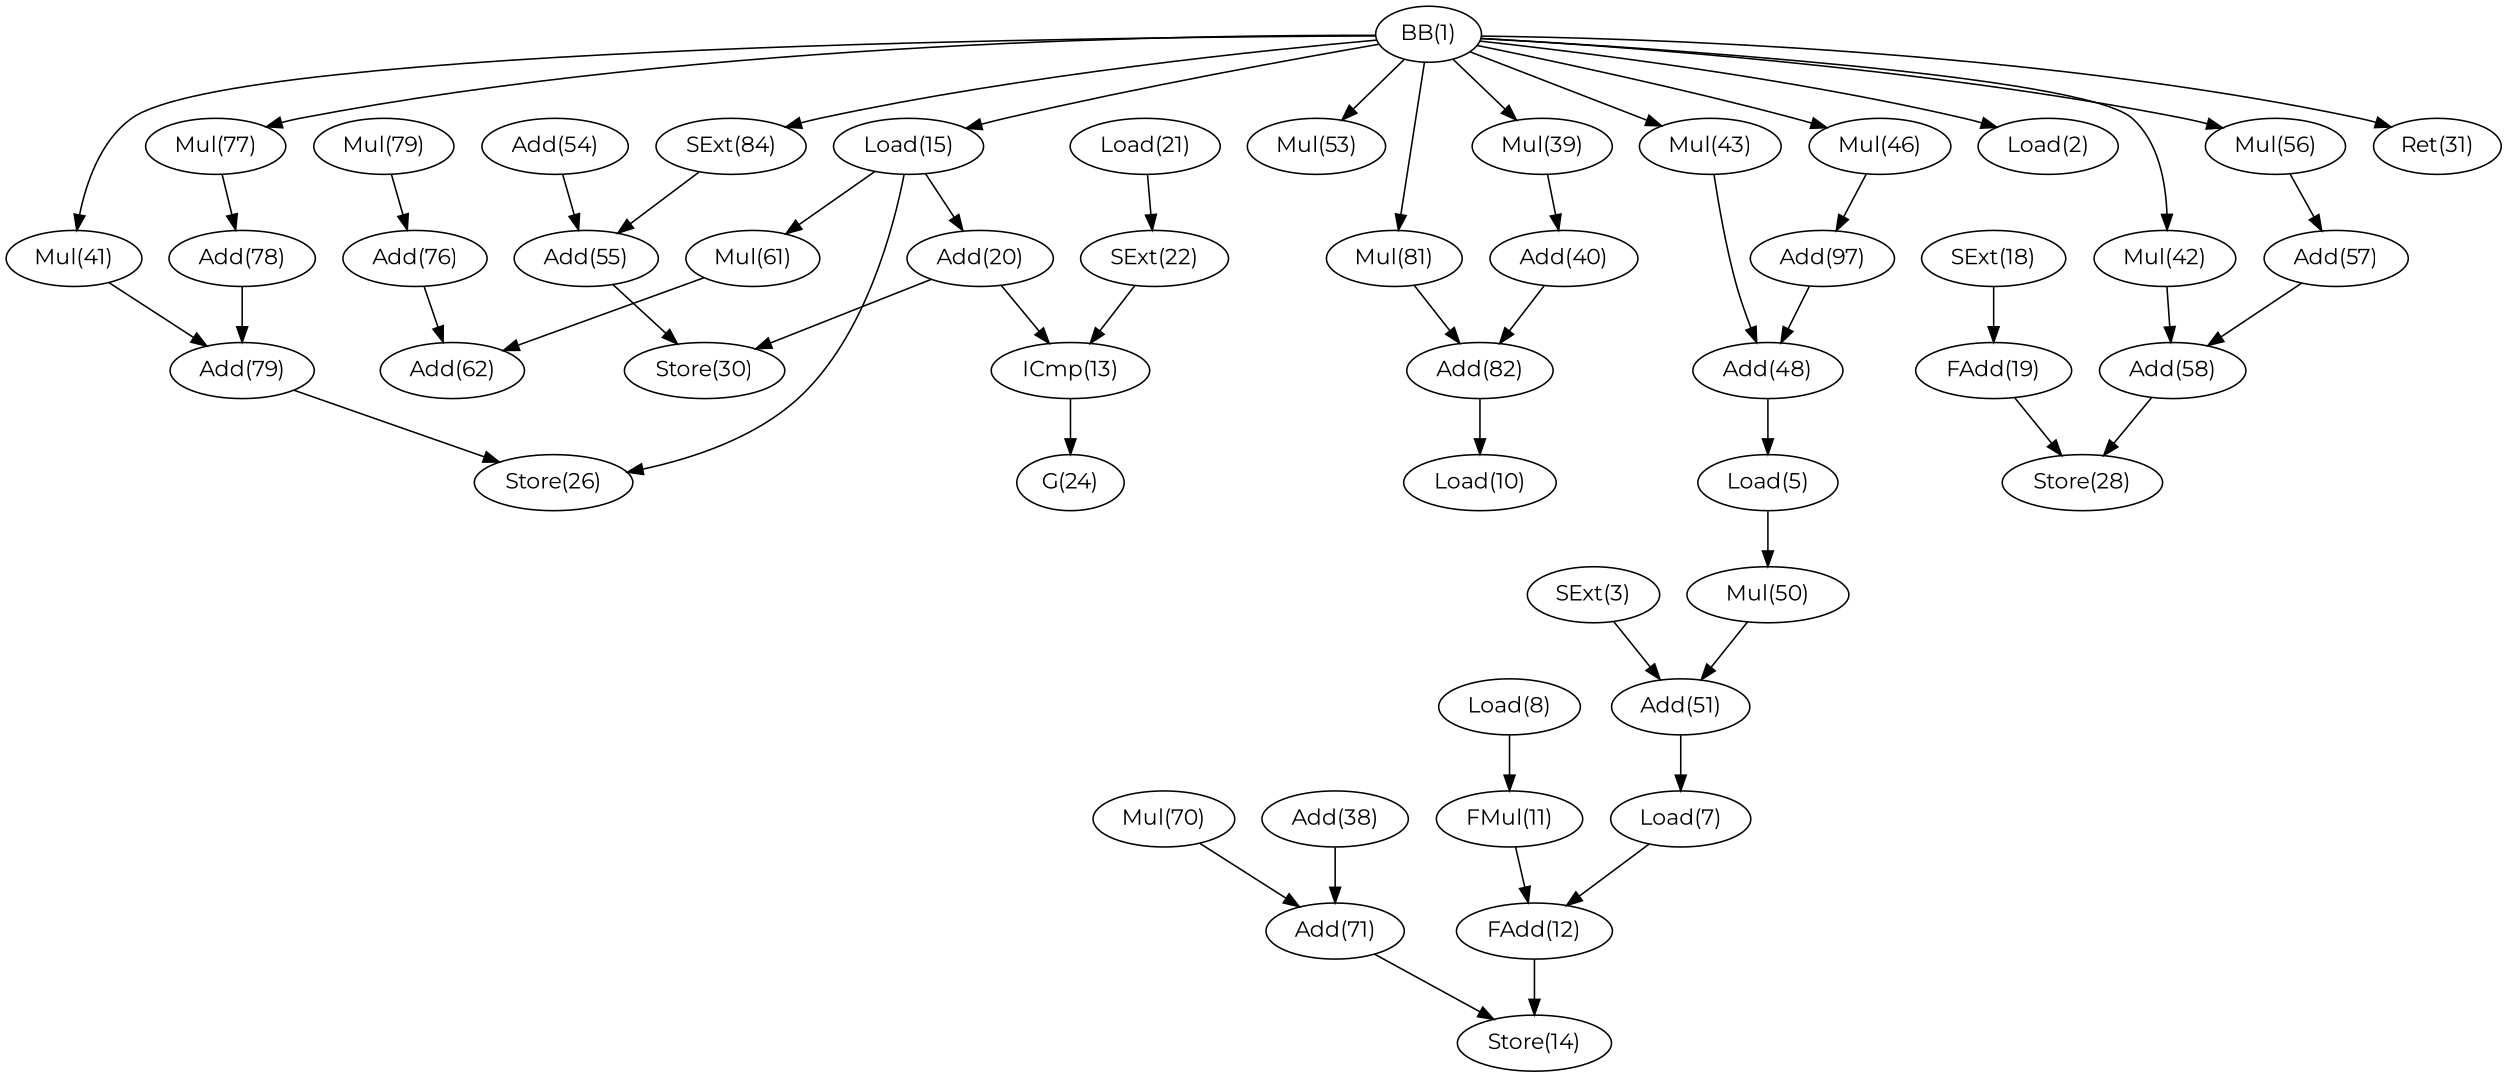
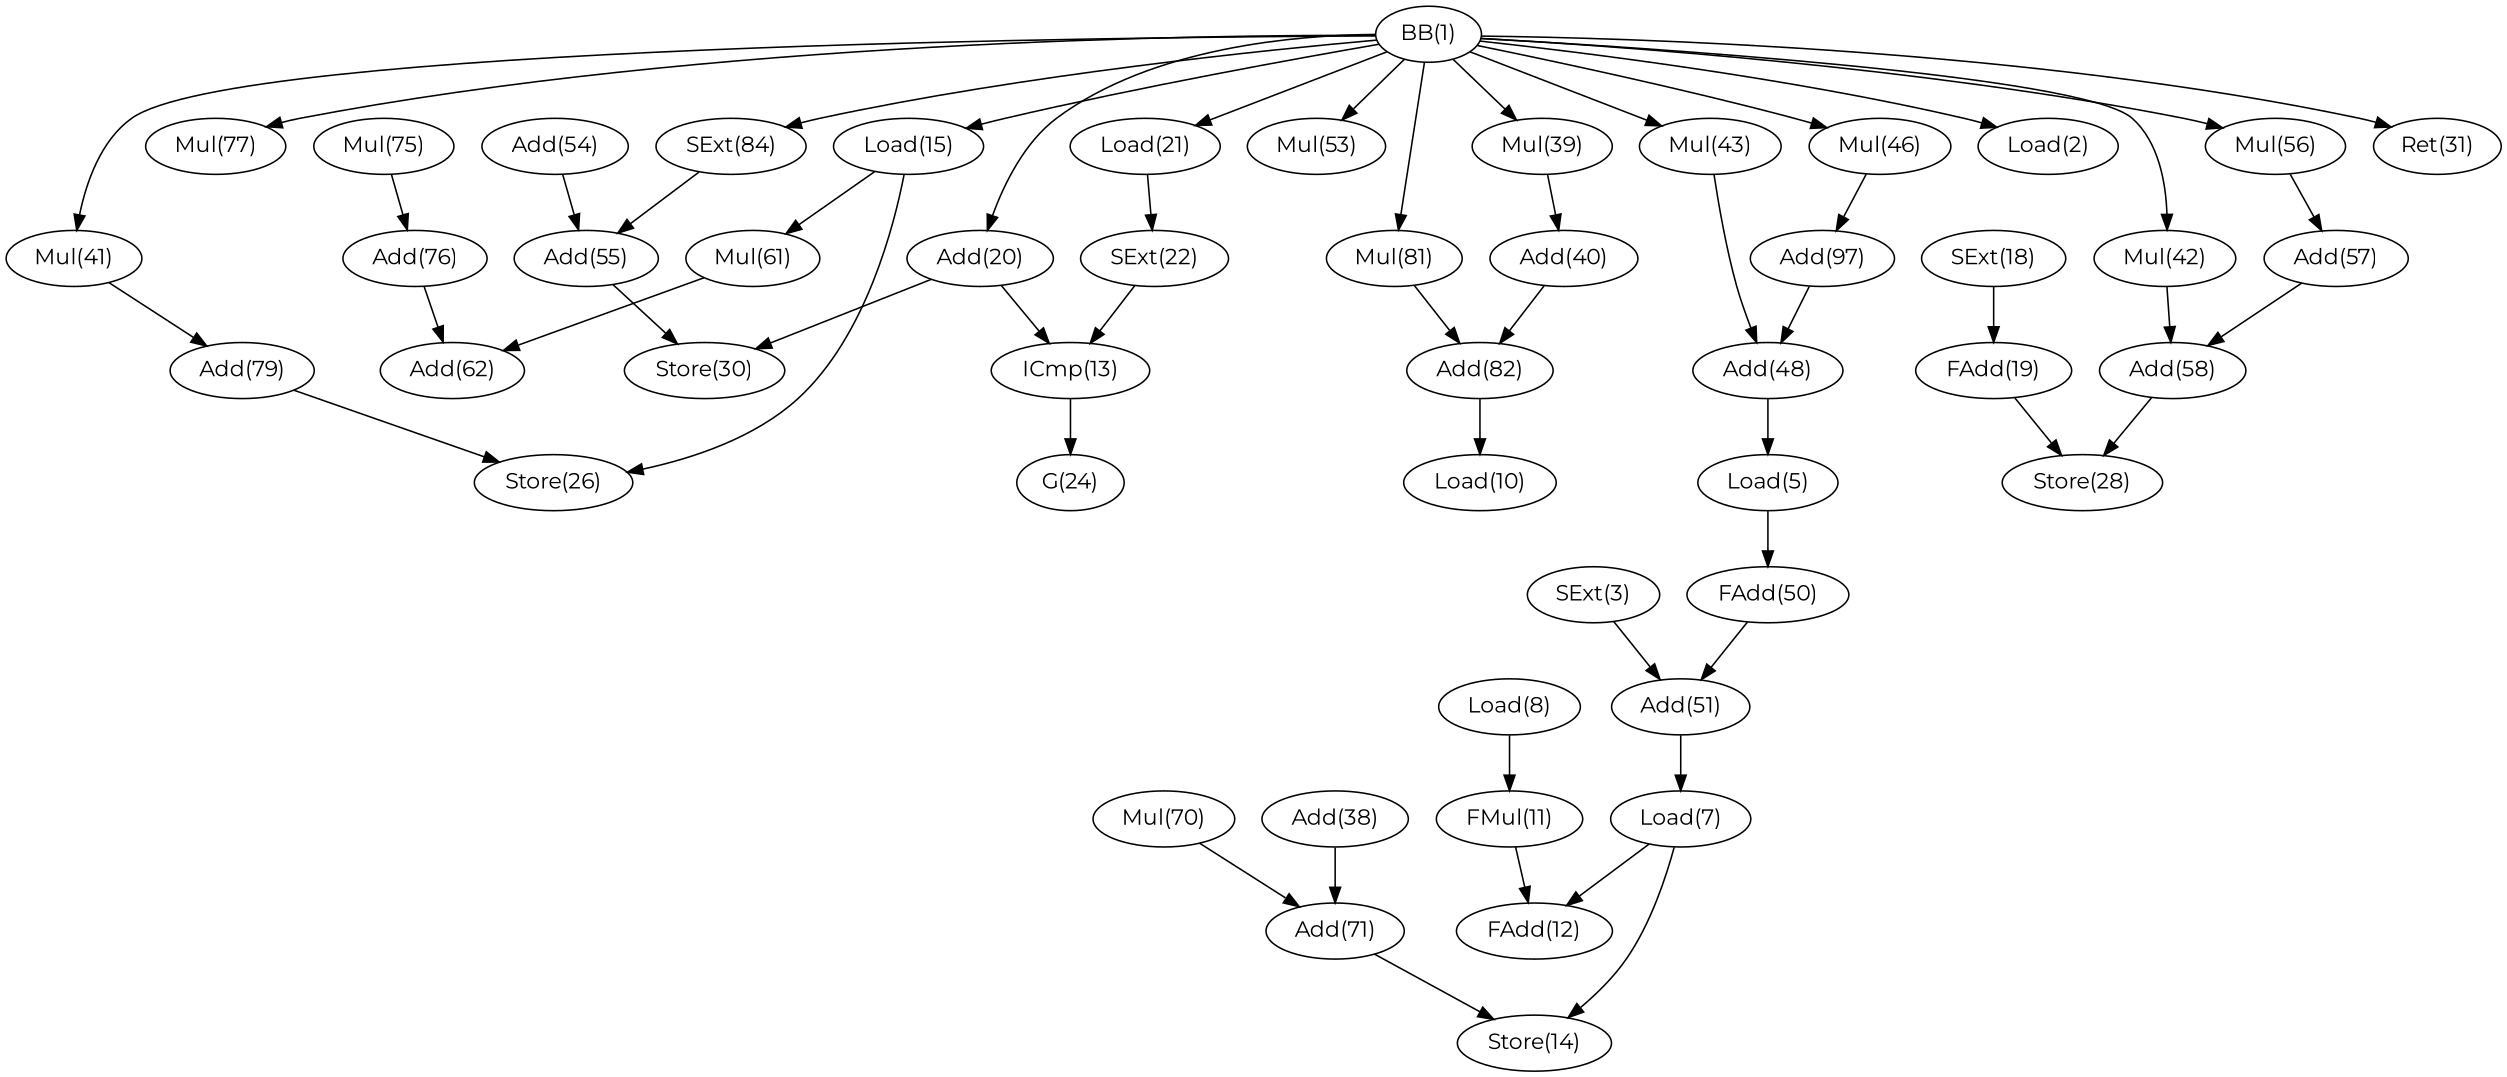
  digraph {
    fontname=Montserrat
    node [ch=9 color=black fontname=Montserrat]
    edge [fontname=Montserrat]
    n1 [ch=8 label="BB(1)"]
    n2 [ch=12 label="Load(15)"]
    n3 [ch=15 label="Load(2)"]
    n4 [ch=1 label="Add(20)"]
    n5 [ch=13 label="Load(21)"]
    n6 [ch=7 label="Ret(31)"]
    n7 [ch=3 label="Mul(39)"]
    n8 [ch=4 label="Mul(41)"]
    n9 [ch=5 label="Mul(42)"]
    n10 [ch=6 label="Mul(43)"]
    n11 [label="Mul(46)"]
    n12 [ch=10 label="Mul(53)"]
    n13 [ch=11 label="Mul(56)"]
    n14 [ch=17 label="Mul(77)"]
    n15 [ch=18 label="Mul(81)"]
    n16 [ch=19 label="SExt(84)"]
    n17 [ch=17 label="Store(26)"]
    n18 [ch=12 label="Mul(61)"]
    n19 [ch=13 label="ICmp(13)"]
    n20 [ch=1 label="Store(30)"]
    n21 [ch=13 label="SExt(22)"]
    n22 [ch=3 label="Add(40)"]
    n23 [ch=17 label="Add(79)"]
    n24 [ch=11 label="Add(58)"]
    n25 [label="Add(48)"]
    n26 [label="Add(97)"]
    n27 [ch=11 label="Add(57)"]
    n28 [ch=14 label="Mul(70)"]
    n29 [ch=14 label="Add(71)"]
-   n30 [ch=16 label="Mul(79)"]
+   n30 [ch=16 label="Mul(75)"]
    n31 [ch=16 label="Add(76)"]
-   n32 [ch=17 label="Add(78)"]
    n33 [ch=0 label="Load(8)"]
    n34 [ch=0 label="FMul(11)"]
    n35 [ch=18 label="Add(82)"]
    n36 [ch=10 label="Add(55)"]
    n37 [ch=18 label="Load(10)"]
    n38 [ch=0 label="FAdd(12)"]
    n39 [ch=14 label="Store(14)"]
    n40 [ch=12 label="Add(62)"]
    n41 [ch=12 label="SExt(18)"]
    n42 [ch=12 label="FAdd(19)"]
    n43 [ch=11 label="Store(28)"]
    n44 [ch=15 label="SExt(3)"]
    n45 [label="Add(51)"]
    n46 [ch=13 label="G(24)"]
    n47 [label="Load(7)"]
    n48 [ch=2 label="Add(38)"]
    n49 [label="Load(5)"]
-   n50 [label="Mul(50)"]
+   n50 [label="FAdd(50)"]
    n51 [ch=10 label="Add(54)"]
    n1 -> n2
    n1 -> n3
-   n2 -> n4
+   n1 -> n4
+   n1 -> n5
    n1 -> n6
    n1 -> n7
    n1 -> n8
    n1 -> n9
    n1 -> n10
    n1 -> n11
    n1 -> n12
    n1 -> n13
    n1 -> n14
    n1 -> n15
    n1 -> n16
    n2 -> n17
    n2 -> n18
    n4 -> n19
    n4 -> n20
    n5 -> n21
    n7 -> n22
    n8 -> n23
    n9 -> n24
    n10 -> n25
    n11 -> n26
    n13 -> n27
-   n14 -> n32
    n15 -> n35
    n16 -> n36
    n18 -> n40
    n19 -> n46
    n21 -> n19
    n22 -> n35
    n23 -> n17
    n24 -> n43
    n25 -> n49
    n26 -> n25
    n27 -> n24
    n28 -> n29
    n29 -> n39
    n30 -> n31
    n31 -> n40
-   n32 -> n23
    n33 -> n34
    n34 -> n38
    n35 -> n37
    n36 -> n20
-   n38 -> n39
+   n47 -> n39
    n41 -> n42
    n42 -> n43
    n44 -> n45
    n45 -> n47
    n47 -> n38
    n48 -> n29
    n49 -> n50
    n50 -> n45
    n51 -> n36
  }
